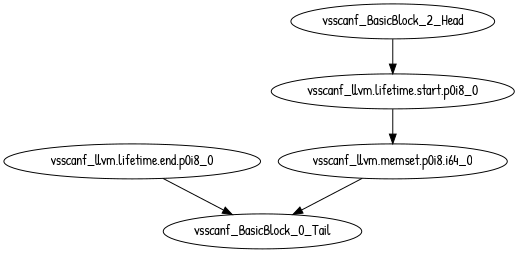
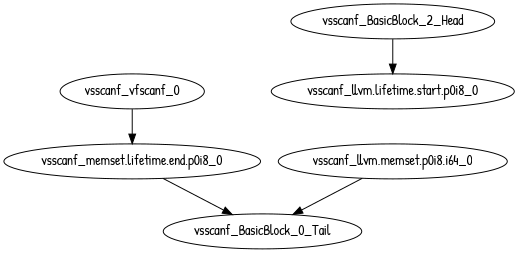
  digraph {
    fontname="Patrick Hand"
    node [fontname="Patrick Hand"]
    edge [fontname="Patrick Hand"]
-   "vsscanf_llvm.lifetime.end.p0i8_0"
+   vsscanf_vfscanf_0
+   "vsscanf_llvm.lifetime.end.p0i8_0" [label="vsscanf_memset.lifetime.end.p0i8_0"]
    vsscanf_BasicBlock_0_Tail
    n4 [label=vsscanf_BasicBlock_2_Head]
    "vsscanf_llvm.lifetime.start.p0i8_0"
    "vsscanf_llvm.memset.p0i8.i64_0"
+   vsscanf_vfscanf_0 -> "vsscanf_llvm.lifetime.end.p0i8_0"
    "vsscanf_llvm.lifetime.end.p0i8_0" -> vsscanf_BasicBlock_0_Tail
    n4 -> "vsscanf_llvm.lifetime.start.p0i8_0"
-   "vsscanf_llvm.lifetime.start.p0i8_0" -> "vsscanf_llvm.memset.p0i8.i64_0"
    "vsscanf_llvm.memset.p0i8.i64_0" -> vsscanf_BasicBlock_0_Tail
  }
